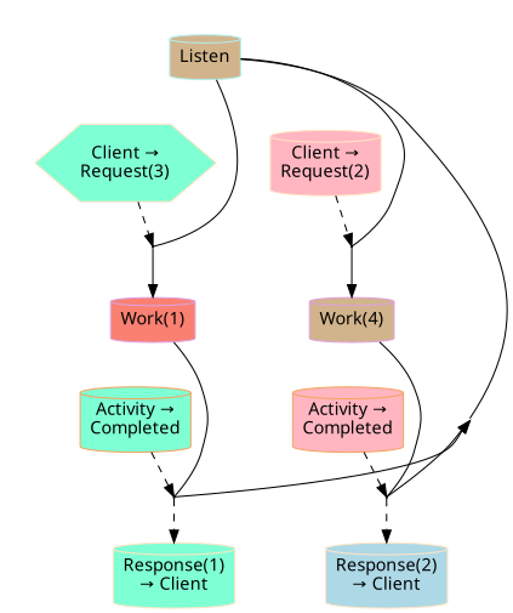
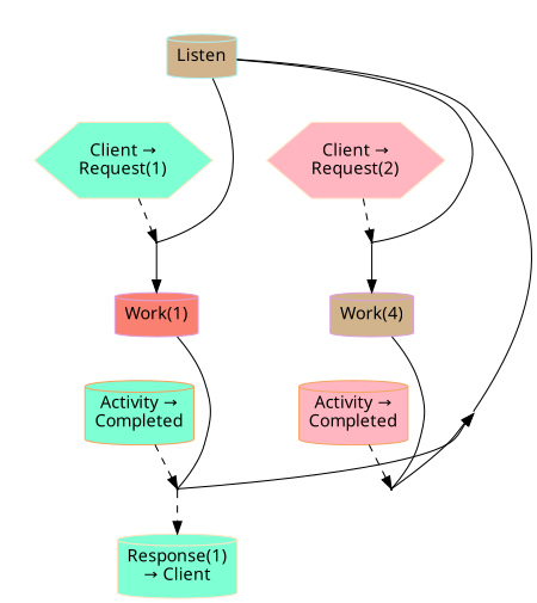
  digraph {
    color=white
    concentrate=true
    fontname="sans-serif"
    node [fillcolor=aquamarine fontname="sans-serif" shape=cylinder style=filled]
    edge [fontname="sans-serif"]
    n1 [color=PaleTurquoise fillcolor=tan label=Listen]
-   n2 [color=Bisque label="Client &#8594;\nRequest(3)" shape=hexagon]
+   n2 [color=Bisque label="Client &#8594;\nRequest(1)" shape=hexagon]
    T_0_18446744073709551615 [fillcolor=lightpink height=0.015 shape=point width=0.015]
-   n4 [color=Bisque fillcolor=lightpink label="Client &#8594;\nRequest(2)"]
+   n4 [color=Bisque fillcolor=lightpink label="Client &#8594;\nRequest(2)" shape=hexagon]
    T_1_18446744073709551615 [fillcolor=tan height=0.015 shape=point width=0.015]
    n6 [color=Plum fillcolor=salmon label="Work(1)"]
    n7 [color=SandyBrown label="Activity &#8594;\nCompleted"]
    T_2_18446744073709551615 [height=0.015 shape=point width=0.015]
    n9 [color=Plum fillcolor=tan label="Work(4)"]
    n10 [color=SandyBrown fillcolor=lightpink label="Activity &#8594;\nCompleted"]
    T_3_18446744073709551615 [fillcolor=lightblue height=0.015 shape=point width=0.015]
    n12 [color=Bisque label="Response(1)\n&#8594; Client"]
-   n13 [color=Bisque fillcolor=lightblue label="Response(2)\n&#8594; Client"]
    subgraph cluster_1 {
      subgraph cluster_2 {
        n1
        n2
        T_0_18446744073709551615
      }
      subgraph cluster_3 {
        n4
        T_1_18446744073709551615
      }
    }
    subgraph cluster_4 {
      subgraph cluster_5 {
        n6
        n7
        T_2_18446744073709551615
      }
    }
    subgraph cluster_6 {
      subgraph cluster_7 {
        n9
        n10
        T_3_18446744073709551615
      }
    }
    n1 -> n2 [style=invis]
    n1 -> T_0_18446744073709551615 [arrowhead=none direction=forward]
    n1 -> n4 [style=invis]
    n1 -> T_1_18446744073709551615 [arrowhead=none direction=forward]
    n2 -> T_0_18446744073709551615 [style=dashed]
    T_0_18446744073709551615 -> n6 [constraint=true]
    n4 -> T_1_18446744073709551615 [style=dashed]
    T_1_18446744073709551615 -> n9 [constraint=true]
    n6 -> n7 [style=invis]
    n6 -> T_2_18446744073709551615 [arrowhead=none direction=forward]
    n7 -> T_2_18446744073709551615 [style=dashed]
    T_2_18446744073709551615 -> n1 [constraint=false]
    T_2_18446744073709551615 -> n12 [style=dashed]
    n9 -> n10 [style=invis]
    n9 -> T_3_18446744073709551615 [arrowhead=none direction=forward]
    n10 -> T_3_18446744073709551615 [style=dashed]
    T_3_18446744073709551615 -> n1 [constraint=false]
-   T_3_18446744073709551615 -> n13 [style=dashed]
  }
